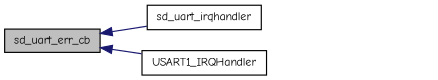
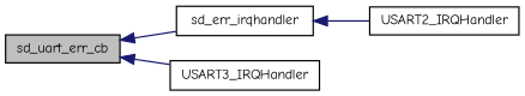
  digraph {
    fontname="Comic Neue"
    rankdir=LR
    node [color=black fillcolor=white fontname="Comic Neue" fontsize=10 shape=record style=filled]
    edge [color=midnightblue dir=back fontname="Comic Neue" fontsize=10 labelfontname=Helvetica labelfontsize=10 style=solid]
    n1 [fillcolor=grey75 fontcolor=black height=0.2 label=sd_uart_err_cb width=0.4]
-   n2 [height=0.2 label=sd_uart_irqhandler width=0.4]
-   n3 [height=0.2 label=USART1_IRQHandler width=0.4]
+   n2 [height=0.2 label=sd_err_irqhandler width=0.4]
+   n3 [height=0.2 label=USART3_IRQHandler width=0.4]
+   n4 [height=0.2 label=USART2_IRQHandler width=0.4]
    n1 -> n2
    n1 -> n3
+   n2 -> n4
  }
